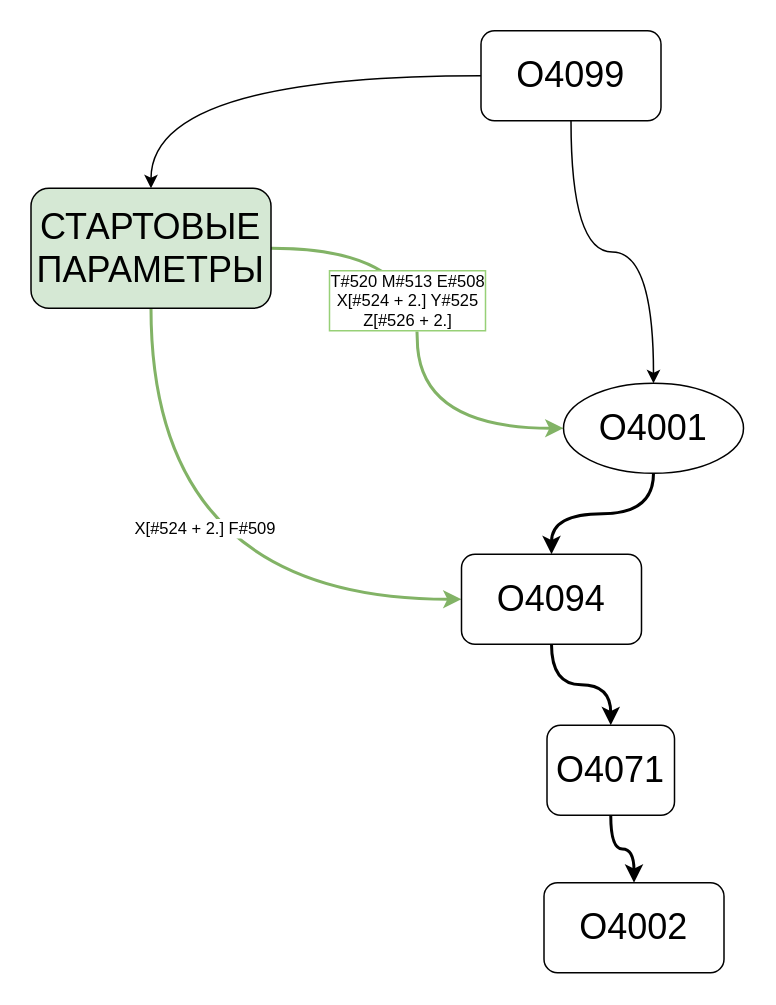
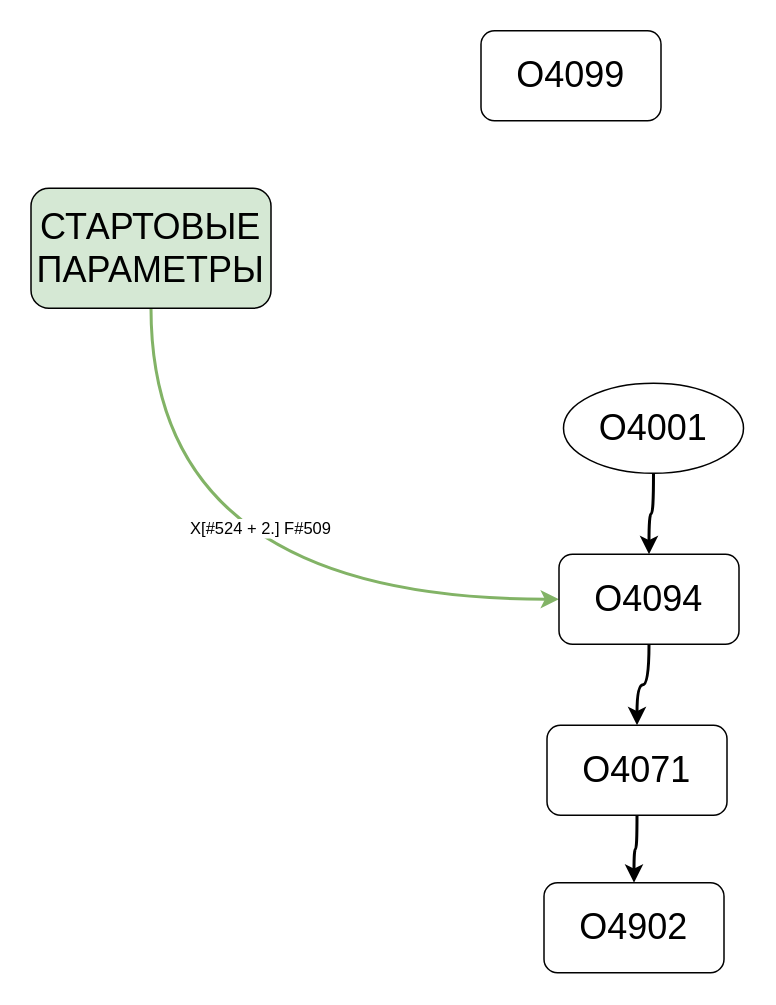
  <mxCell id="0" />
  <mxCell id="1" parent="0" />
- <mxCell id="2" style="edgeStyle=orthogonalEdgeStyle;curved=1;rounded=0;orthogonalLoop=1;jettySize=auto;html=1;exitX=0;exitY=0.5;exitDx=0;exitDy=0;entryX=0.5;entryY=0;entryDx=0;entryDy=0;" edge="1" parent="1" source="4" target="9"><mxGeometry relative="1" as="geometry" /></mxCell>
- <mxCell id="3" style="edgeStyle=orthogonalEdgeStyle;curved=1;rounded=0;orthogonalLoop=1;jettySize=auto;html=1;exitX=0.5;exitY=1;exitDx=0;exitDy=0;entryX=0.5;entryY=0;entryDx=0;entryDy=0;" edge="1" parent="1" source="4" target="11"><mxGeometry relative="1" as="geometry" /></mxCell>
  <mxCell id="4" value="&lt;font style=&quot;font-size: 24px&quot;&gt;O4099&lt;/font&gt;" style="rounded=1;whiteSpace=wrap;html=1;" vertex="1" parent="1"><mxGeometry x="320" y="20" width="120" height="60" as="geometry" /></mxCell>
- <mxCell id="5" style="edgeStyle=orthogonalEdgeStyle;curved=1;rounded=0;orthogonalLoop=1;jettySize=auto;html=1;exitX=1;exitY=0.5;exitDx=0;exitDy=0;entryX=0;entryY=0.5;entryDx=0;entryDy=0;fillColor=#d5e8d4;strokeColor=#82b366;strokeWidth=2;" edge="1" parent="1" source="9" target="11"><mxGeometry relative="1" as="geometry" /></mxCell>
- <mxCell id="6" value="T#520 M#513 E#508&lt;br&gt;X[#524 + 2.] Y#525&lt;br&gt;&amp;nbsp;Z[#526 + 2.]&amp;nbsp;" style="edgeLabel;html=1;align=center;verticalAlign=middle;resizable=0;points=[];labelBorderColor=#97D077;" vertex="1" connectable="0" parent="5"><mxGeometry x="-0.171" y="-7" relative="1" as="geometry"><mxPoint y="1" as="offset" /></mxGeometry></mxCell>
  <mxCell id="7" style="edgeStyle=orthogonalEdgeStyle;curved=1;rounded=0;orthogonalLoop=1;jettySize=auto;html=1;exitX=0.5;exitY=1;exitDx=0;exitDy=0;entryX=0;entryY=0.5;entryDx=0;entryDy=0;strokeWidth=2;fillColor=#d5e8d4;strokeColor=#82b366;" edge="1" parent="1" source="9" target="13"><mxGeometry relative="1" as="geometry" /></mxCell>
  <mxCell id="8" value="X[#524 + 2.] F#509" style="edgeLabel;html=1;align=center;verticalAlign=middle;resizable=0;points=[];" vertex="1" connectable="0" parent="7"><mxGeometry x="0.143" y="48" relative="1" as="geometry"><mxPoint as="offset" /></mxGeometry></mxCell>
  <mxCell id="9" value="&lt;span style=&quot;font-size: 24px&quot;&gt;СТАРТОВЫЕ&lt;br&gt;ПАРАМЕТРЫ&lt;br&gt;&lt;/span&gt;" style="rounded=1;whiteSpace=wrap;html=1;fillColor=#d5e8d4;" vertex="1" parent="1"><mxGeometry x="20" y="125" width="160" height="80" as="geometry" /></mxCell>
  <mxCell id="10" style="edgeStyle=orthogonalEdgeStyle;curved=1;rounded=0;orthogonalLoop=1;jettySize=auto;html=1;exitX=0.5;exitY=1;exitDx=0;exitDy=0;entryX=0.5;entryY=0;entryDx=0;entryDy=0;strokeWidth=2;" edge="1" parent="1" source="11" target="13"><mxGeometry relative="1" as="geometry" /></mxCell>
  <mxCell id="11" value="&lt;font style=&quot;font-size: 24px&quot;&gt;O4001&lt;/font&gt;" style="ellipse;whiteSpace=wrap;html=1;" vertex="1" parent="1"><mxGeometry x="375" y="255" width="120" height="60" as="geometry" /></mxCell>
  <mxCell id="12" style="edgeStyle=orthogonalEdgeStyle;curved=1;rounded=0;orthogonalLoop=1;jettySize=auto;html=1;exitX=0.5;exitY=1;exitDx=0;exitDy=0;strokeWidth=2;" edge="1" parent="1" source="13" target="15"><mxGeometry relative="1" as="geometry" /></mxCell>
- <mxCell id="13" value="&lt;span style=&quot;font-size: 24px&quot;&gt;O4094&lt;/span&gt;" style="rounded=1;whiteSpace=wrap;html=1;" vertex="1" parent="1"><mxGeometry x="307" y="369" width="120" height="60" as="geometry" /></mxCell>
+ <mxCell id="13" value="&lt;span style=&quot;font-size: 24px&quot;&gt;O4094&lt;/span&gt;" style="rounded=1;whiteSpace=wrap;html=1;" vertex="1" parent="1"><mxGeometry x="372" y="369" width="120" height="60" as="geometry" /></mxCell>
  <mxCell id="14" style="edgeStyle=orthogonalEdgeStyle;curved=1;rounded=0;orthogonalLoop=1;jettySize=auto;html=1;exitX=0.5;exitY=1;exitDx=0;exitDy=0;entryX=0.5;entryY=0;entryDx=0;entryDy=0;strokeWidth=2;" edge="1" parent="1" source="15" target="16"><mxGeometry relative="1" as="geometry" /></mxCell>
- <mxCell id="15" value="&lt;span style=&quot;font-size: 24px&quot;&gt;O4071&lt;/span&gt;" style="rounded=1;whiteSpace=wrap;html=1;" vertex="1" parent="1"><mxGeometry x="364" y="483" width="85" height="60" as="geometry" /></mxCell>
- <mxCell id="16" value="&lt;span style=&quot;font-size: 24px&quot;&gt;O4002&lt;/span&gt;" style="rounded=1;whiteSpace=wrap;html=1;" vertex="1" parent="1"><mxGeometry x="362" y="588" width="120" height="60" as="geometry" /></mxCell>
+ <mxCell id="15" value="&lt;span style=&quot;font-size: 24px&quot;&gt;O4071&lt;/span&gt;" style="rounded=1;whiteSpace=wrap;html=1;" vertex="1" parent="1"><mxGeometry x="364" y="483" width="120" height="60" as="geometry" /></mxCell>
+ <mxCell id="16" value="&lt;span style=&quot;font-size: 24px&quot;&gt;O4902&lt;/span&gt;" style="rounded=1;whiteSpace=wrap;html=1;" vertex="1" parent="1"><mxGeometry x="362" y="588" width="120" height="60" as="geometry" /></mxCell>
